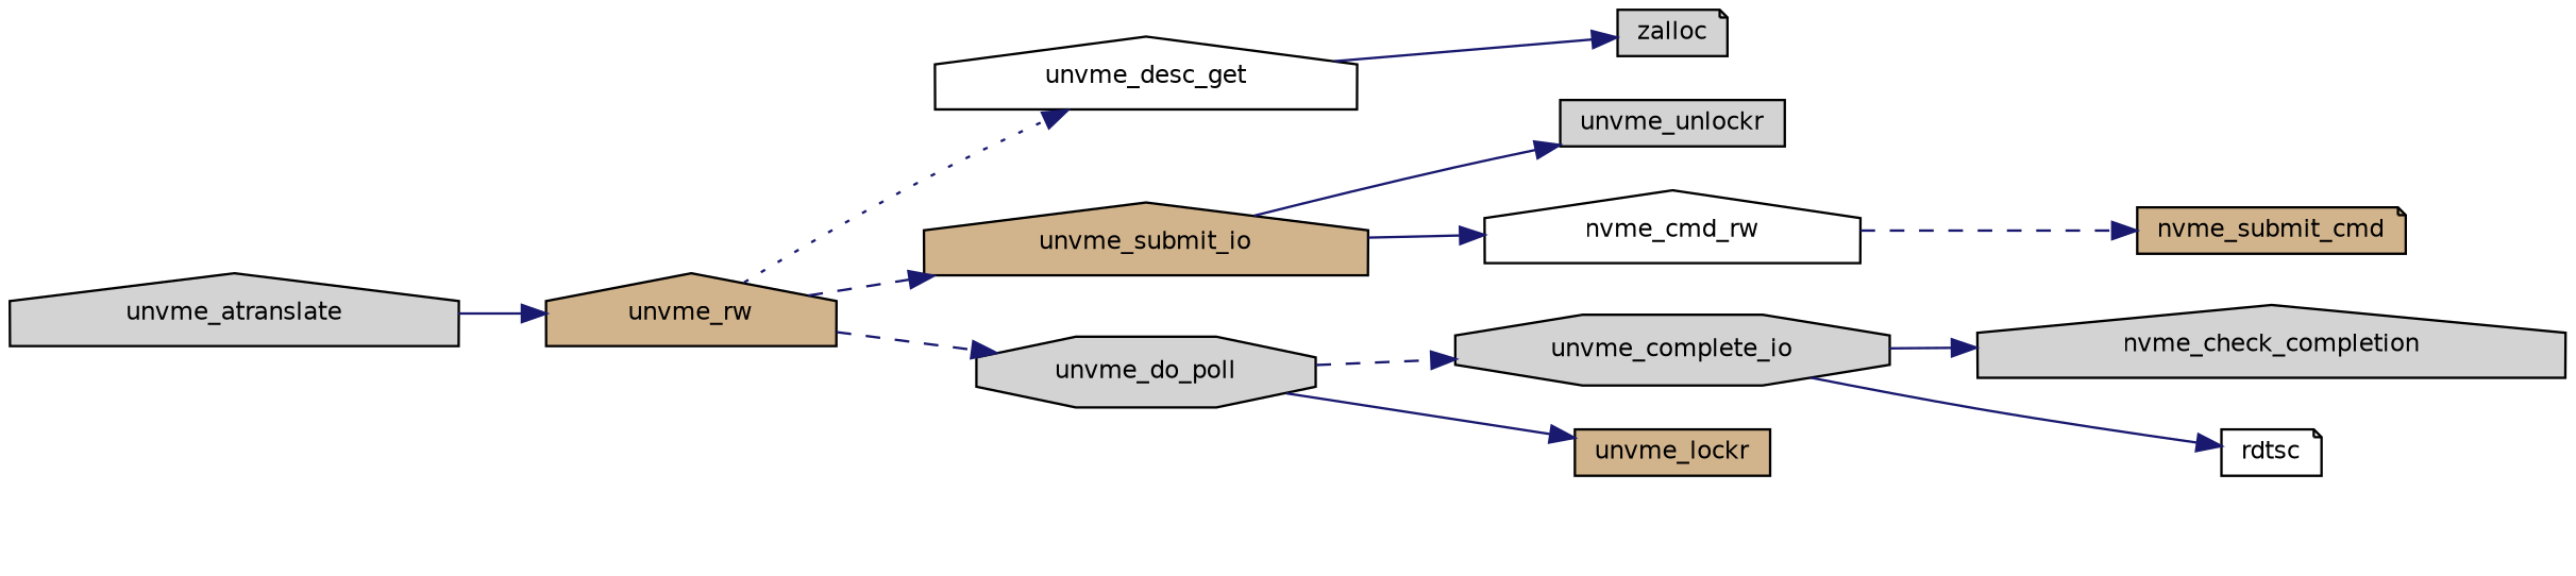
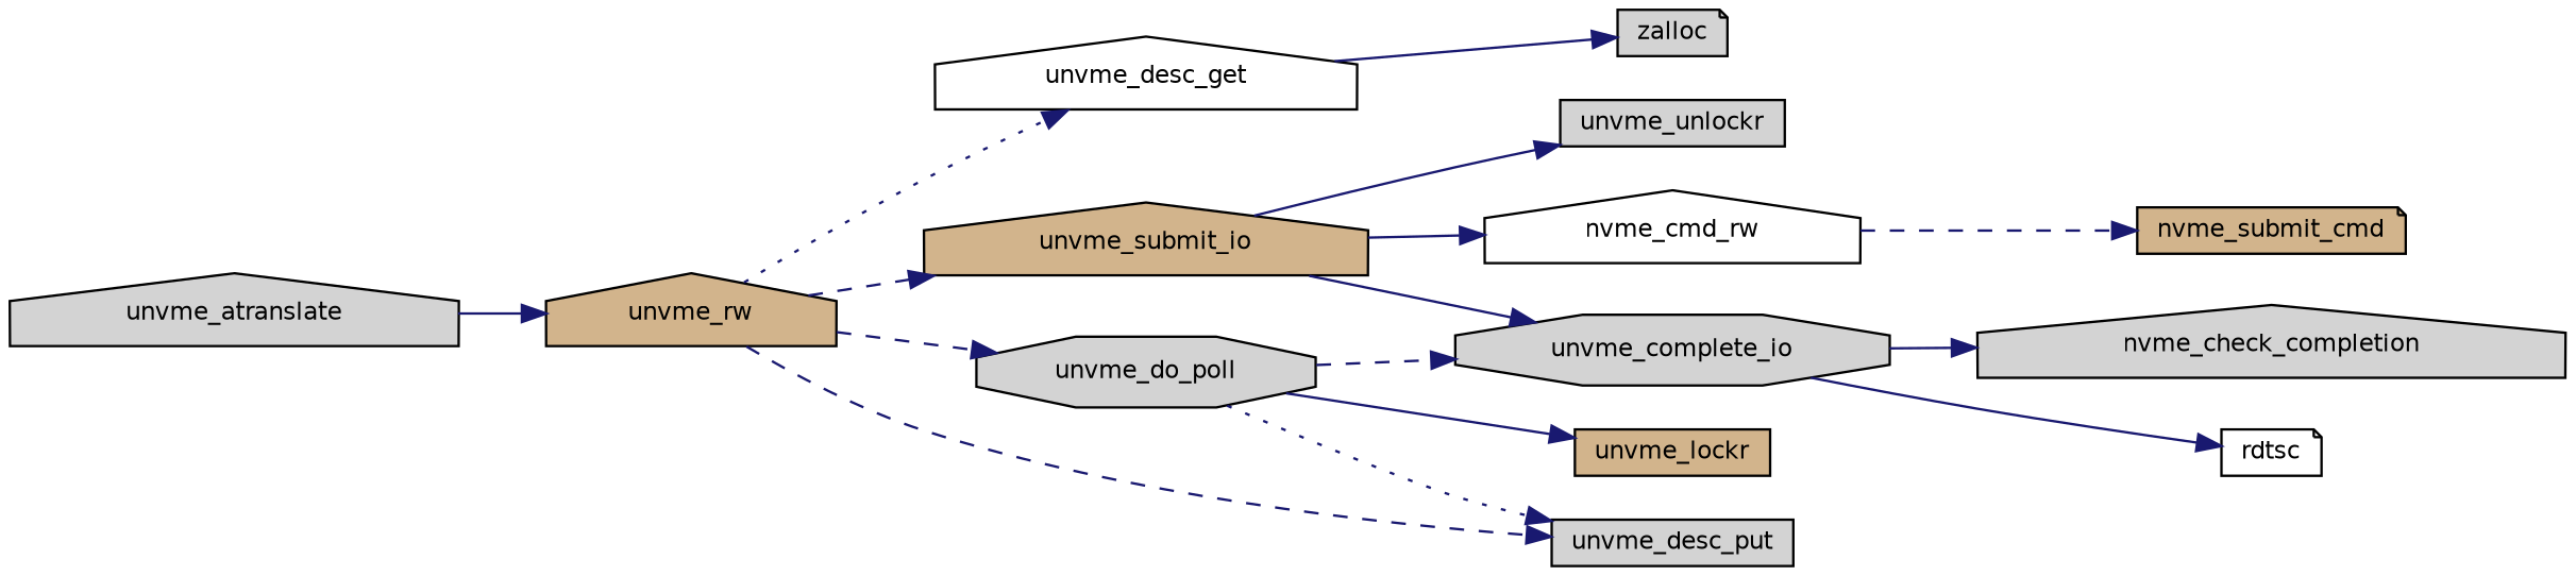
  digraph {
    rankdir=LR
    node [color=black fillcolor=lightgrey fontname=Helvetica fontsize=10 shape=house style=filled]
    edge [color=midnightblue fontname=Helvetica fontsize=10 labelfontname=Helvetica labelfontsize=10 style=solid]
    n1 [fontcolor=black height=0.2 label=unvme_atranslate width=0.4]
    n2 [fillcolor=tan height=0.2 label=unvme_rw width=0.4]
    n3 [fillcolor=white height=0.2 label=unvme_desc_get width=0.4]
    n4 [fillcolor=tan height=0.2 label=unvme_submit_io width=0.4]
    n5 [height=0.2 label=unvme_do_poll shape=octagon width=0.4]
+   n6 [height=0.2 label=unvme_desc_put shape=box width=0.4]
    n7 [height=0.2 label=zalloc shape=note width=0.4]
    n8 [height=0.2 label=unvme_unlockr shape=box width=0.4]
    n9 [height=0.2 label=unvme_complete_io shape=octagon width=0.4]
    n10 [fillcolor=white height=0.2 label=nvme_cmd_rw width=0.4]
    n11 [fillcolor=tan height=0.2 label=unvme_lockr shape=box width=0.4]
    n12 [height=0.2 label=nvme_check_completion width=0.4]
    n13 [fillcolor=white height=0.2 label=rdtsc shape=note width=0.4]
    n14 [fillcolor=tan height=0.2 label=nvme_submit_cmd shape=note width=0.4]
    n1 -> n2
    n2 -> n3 [style=dotted]
    n2 -> n4 [style=dashed]
    n2 -> n5 [style=dashed]
+   n2 -> n6 [style=dashed]
    n3 -> n7
    n4 -> n8
+   n4 -> n9
    n4 -> n10
+   n5 -> n6 [style=dotted]
    n5 -> n9 [style=dashed]
    n5 -> n11
    n9 -> n12
    n9 -> n13
    n10 -> n14 [style=dashed]
  }
